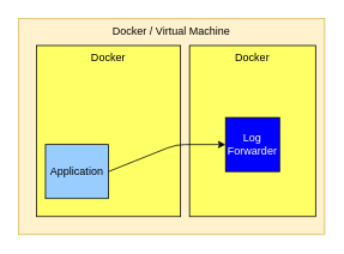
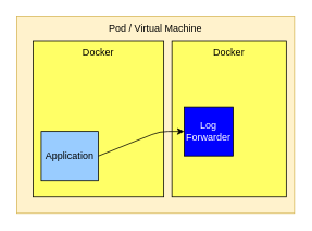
  <mxCell id="0" />
  <mxCell id="1" parent="0" />
- <mxCell id="2" value="Docker / Virtual Machine" style="rounded=0;whiteSpace=wrap;html=1;fillColor=#fff2cc;strokeColor=#d6b656;verticalAlign=top;" parent="1" vertex="1"><mxGeometry x="20" y="20" width="340" height="240" as="geometry" /></mxCell>
+ <mxCell id="2" value="Pod / Virtual Machine" style="rounded=0;whiteSpace=wrap;html=1;fillColor=#fff2cc;strokeColor=#d6b656;verticalAlign=top;" parent="1" vertex="1"><mxGeometry x="20" y="20" width="340" height="240" as="geometry" /></mxCell>
  <mxCell id="3" value="Docker" style="rounded=0;whiteSpace=wrap;html=1;labelPosition=center;verticalLabelPosition=middle;align=center;verticalAlign=top;fillColor=#FFFF66;" vertex="1" parent="1"><mxGeometry x="210" y="50" width="140" height="190" as="geometry" /></mxCell>
  <mxCell id="4" value="Docker" style="rounded=0;whiteSpace=wrap;html=1;labelPosition=center;verticalLabelPosition=middle;align=center;verticalAlign=top;fillColor=#FFFF66;" parent="1" vertex="1"><mxGeometry x="40" y="50" width="160" height="190" as="geometry" /></mxCell>
  <mxCell id="5" value="Application" style="rounded=0;whiteSpace=wrap;html=1;fillColor=#99CCFF;" parent="1" vertex="1"><mxGeometry x="50" y="160" width="70" height="60" as="geometry" /></mxCell>
  <mxCell id="6" value="" style="endArrow=classic;html=1;entryX=0;entryY=0.5;entryDx=0;entryDy=0;jumpStyle=sharp;exitX=1;exitY=0.5;exitDx=0;exitDy=0;" parent="1" source="5" target="7" edge="1"><mxGeometry width="50" height="50" relative="1" as="geometry"><mxPoint x="270" y="120" as="sourcePoint" /><mxPoint x="195" y="180" as="targetPoint" /><Array as="points"><mxPoint x="195" y="160" /></Array></mxGeometry></mxCell>
- <mxCell id="7" value="Log Forwarder" style="whiteSpace=wrap;html=1;aspect=fixed;fillColor=#0000FF;fontColor=#FFFFFF;" parent="1" vertex="1"><mxGeometry x="250" y="130" width="60" height="60" as="geometry" /></mxCell>
+ <mxCell id="7" value="Log Forwarder" style="whiteSpace=wrap;html=1;aspect=fixed;fillColor=#0000FF;fontColor=#FFFFFF;" parent="1" vertex="1"><mxGeometry x="225" y="130" width="60" height="60" as="geometry" /></mxCell>
